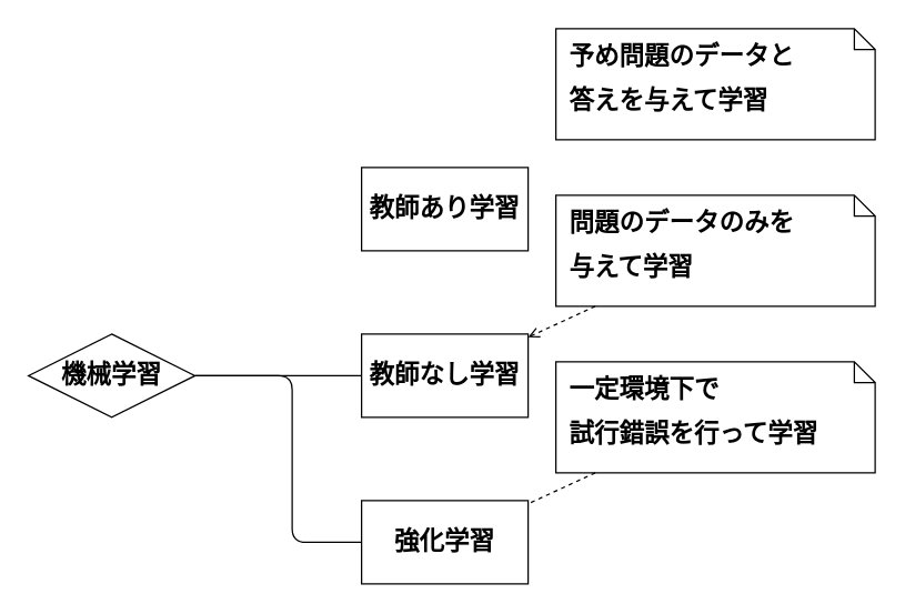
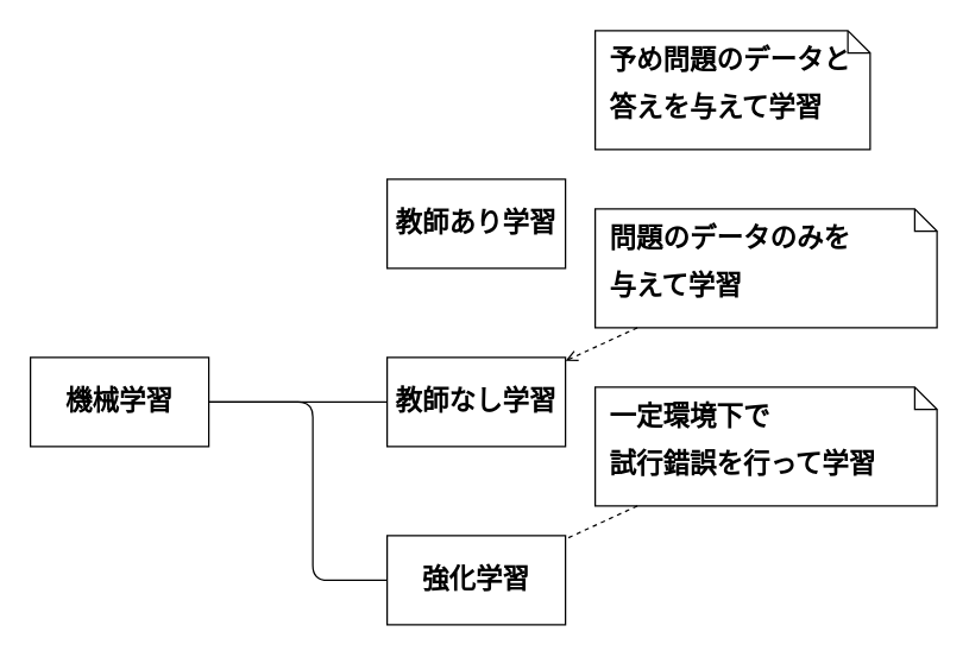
  <mxCell id="0" />
  <mxCell id="1" parent="0" />
  <mxCell id="2" value="教師あり学習" style="shape=rect;fontStyle=1;whiteSpace=wrap;align=center;fontSize=18;" vertex="1" parent="1"><mxGeometry x="260" y="120" width="120" height="60" as="geometry" /></mxCell>
- <mxCell id="3" value="&lt;font size=&quot;1&quot; style=&quot;&quot;&gt;&lt;b style=&quot;font-size: 18px;&quot;&gt;機械学習&lt;/b&gt;&lt;/font&gt;" style="rhombus;whiteSpace=wrap;html=1;" vertex="1" parent="1"><mxGeometry x="20" y="240" width="120" height="60" as="geometry" /></mxCell>
+ <mxCell id="3" value="&lt;font size=&quot;1&quot; style=&quot;&quot;&gt;&lt;b style=&quot;font-size: 18px;&quot;&gt;機械学習&lt;/b&gt;&lt;/font&gt;" style="rounded=0;whiteSpace=wrap;html=1;" vertex="1" parent="1"><mxGeometry x="20" y="240" width="120" height="60" as="geometry" /></mxCell>
  <mxCell id="4" value="" style="endArrow=none;html=1;exitX=1;exitY=0.5;exitDx=0;exitDy=0;entryX=0;entryY=0.5;entryDx=0;entryDy=0;" edge="1" parent="1" source="3"><mxGeometry width="50" height="50" relative="1" as="geometry"><mxPoint x="370" y="370" as="sourcePoint" /><mxPoint x="260" y="270" as="targetPoint" /></mxGeometry></mxCell>
  <mxCell id="5" value="" style="endArrow=none;html=1;" edge="1" parent="1" source="3"><mxGeometry width="50" height="50" relative="1" as="geometry"><mxPoint x="140" y="270" as="sourcePoint" /><mxPoint x="260" y="390" as="targetPoint" /><Array as="points"><mxPoint x="210" y="270" /><mxPoint x="210" y="390" /></Array></mxGeometry></mxCell>
- <mxCell id="6" value="&lt;p style=&quot;margin:0px;margin-top:10px;margin-left:10px;text-align:left;&quot;&gt;&lt;b&gt;予め問題のデータと&lt;/b&gt;&lt;/p&gt;&lt;p style=&quot;margin:0px;margin-top:10px;margin-left:10px;text-align:left;&quot;&gt;&lt;b&gt;答えを与えて学習&lt;/b&gt;&lt;/p&gt;" style="shape=note;html=1;size=15;spacingLeft=5;align=left;html=1;overflow=fill;whiteSpace=wrap;align=center;fontSize=18;" vertex="1" parent="1"><mxGeometry x="400" y="20" width="230" height="80" as="geometry" /></mxCell>
+ <mxCell id="6" value="&lt;p style=&quot;margin:0px;margin-top:10px;margin-left:10px;text-align:left;&quot;&gt;&lt;b&gt;予め問題のデータと&lt;/b&gt;&lt;/p&gt;&lt;p style=&quot;margin:0px;margin-top:10px;margin-left:10px;text-align:left;&quot;&gt;&lt;b&gt;答えを与えて学習&lt;/b&gt;&lt;/p&gt;" style="shape=note;html=1;size=15;spacingLeft=5;align=left;html=1;overflow=fill;whiteSpace=wrap;align=center;fontSize=18;" vertex="1" parent="1"><mxGeometry x="400" y="20" width="185" height="80" as="geometry" /></mxCell>
  <mxCell id="7" value="教師なし学習" style="shape=rect;fontStyle=1;whiteSpace=wrap;align=center;fontSize=18;" vertex="1" parent="1"><mxGeometry x="260" y="240" width="120" height="60" as="geometry" /></mxCell>
  <mxCell id="8" value="&lt;p style=&quot;margin:0px;margin-top:10px;margin-left:10px;text-align:left;&quot;&gt;&lt;b&gt;問題のデータのみを&lt;/b&gt;&lt;/p&gt;&lt;p style=&quot;margin:0px;margin-top:10px;margin-left:10px;text-align:left;&quot;&gt;&lt;b&gt;与えて学習&lt;/b&gt;&lt;/p&gt;" style="shape=note;html=1;size=15;spacingLeft=5;align=left;html=1;overflow=fill;whiteSpace=wrap;align=center;fontSize=18;" vertex="1" parent="1"><mxGeometry x="400" y="140" width="230" height="80" as="geometry" /></mxCell>
  <mxCell id="9" value="" style="rounded=0;html=1;labelBackgroundColor=none;endArrow=open;dashed=1;fontSize=18;" edge="1" parent="1" source="8" target="7"><mxGeometry relative="1" as="geometry" /></mxCell>
  <mxCell id="10" value="強化学習" style="shape=rect;fontStyle=1;whiteSpace=wrap;align=center;fontSize=18;" vertex="1" parent="1"><mxGeometry x="260" y="360" width="120" height="60" as="geometry" /></mxCell>
  <mxCell id="11" value="&lt;p style=&quot;margin:0px;margin-top:10px;margin-left:10px;text-align:left;&quot;&gt;&lt;b&gt;一定環境下で&lt;/b&gt;&lt;/p&gt;&lt;p style=&quot;margin:0px;margin-top:10px;margin-left:10px;text-align:left;&quot;&gt;&lt;b&gt;試行錯誤を行って学習&lt;/b&gt;&lt;/p&gt;" style="shape=note;html=1;size=15;spacingLeft=5;align=left;html=1;overflow=fill;whiteSpace=wrap;align=center;fontSize=18;" vertex="1" parent="1"><mxGeometry x="400" y="260" width="230" height="80" as="geometry" /></mxCell>
  <mxCell id="12" value="" style="rounded=0;html=1;labelBackgroundColor=none;endArrow=none;dashed=1;fontSize=18;" edge="1" parent="1" source="11" target="10"><mxGeometry relative="1" as="geometry" /></mxCell>
